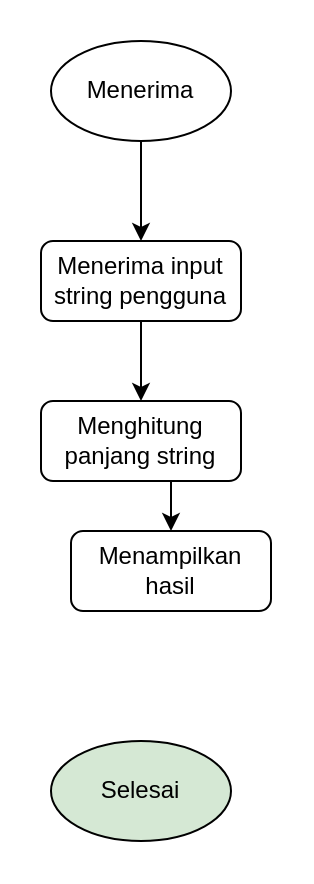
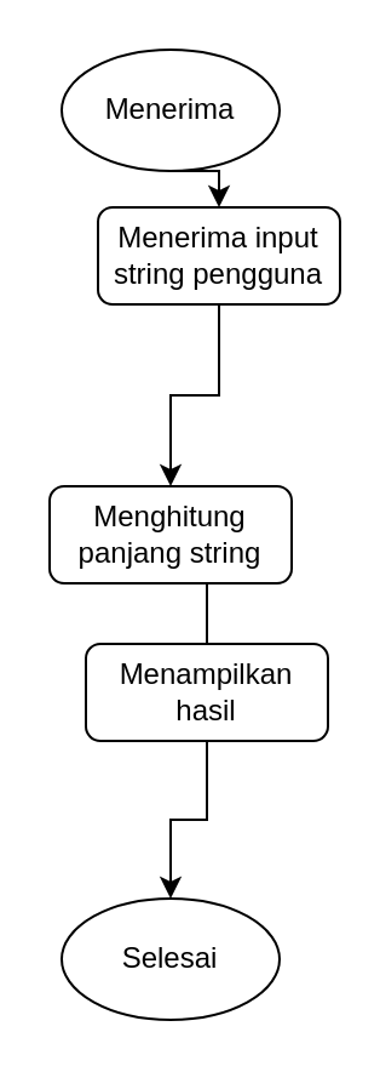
  <mxCell id="0" />
  <mxCell id="1" parent="0" />
  <mxCell id="2" style="edgeStyle=orthogonalEdgeStyle;rounded=0;orthogonalLoop=1;jettySize=auto;html=1;exitX=0.5;exitY=1;exitDx=0;exitDy=0;entryX=0.5;entryY=0;entryDx=0;entryDy=0;" edge="1" parent="1" source="3" target="5"><mxGeometry relative="1" as="geometry" /></mxCell>
  <mxCell id="3" value="Menerima" style="ellipse;whiteSpace=wrap;html=1;" vertex="1" parent="1"><mxGeometry x="25" y="20" width="90" height="50" as="geometry" /></mxCell>
  <mxCell id="4" style="edgeStyle=orthogonalEdgeStyle;rounded=0;orthogonalLoop=1;jettySize=auto;html=1;exitX=0.5;exitY=1;exitDx=0;exitDy=0;entryX=0.5;entryY=0;entryDx=0;entryDy=0;" edge="1" parent="1" source="5" target="7"><mxGeometry relative="1" as="geometry" /></mxCell>
- <mxCell id="5" value="Menerima input string pengguna" style="rounded=1;whiteSpace=wrap;html=1;" vertex="1" parent="1"><mxGeometry x="20" y="120" width="100" height="40" as="geometry" /></mxCell>
- <mxCell id="6" style="edgeStyle=orthogonalEdgeStyle;rounded=0;orthogonalLoop=1;jettySize=auto;html=1;exitX=0.5;exitY=1;exitDx=0;exitDy=0;entryX=0.5;entryY=0;entryDx=0;entryDy=0;" edge="1" parent="1" source="7" target="9"><mxGeometry relative="1" as="geometry" /></mxCell>
+ <mxCell id="5" value="Menerima input string pengguna" style="rounded=1;whiteSpace=wrap;html=1;" vertex="1" parent="1"><mxGeometry x="40" y="85" width="100" height="40" as="geometry" /></mxCell>
+ <mxCell id="6" style="edgeStyle=orthogonalEdgeStyle;rounded=0;orthogonalLoop=1;jettySize=auto;html=1;exitX=0.5;exitY=1;exitDx=0;exitDy=0;entryX=0.5;entryY=0;entryDx=0;entryDy=0;endArrow=none;" edge="1" parent="1" source="7" target="9"><mxGeometry relative="1" as="geometry" /></mxCell>
  <mxCell id="7" value="Menghitung panjang string" style="rounded=1;whiteSpace=wrap;html=1;" vertex="1" parent="1"><mxGeometry x="20" y="200" width="100" height="40" as="geometry" /></mxCell>
+ <mxCell id="8" style="edgeStyle=orthogonalEdgeStyle;rounded=0;orthogonalLoop=1;jettySize=auto;html=1;exitX=0.5;exitY=1;exitDx=0;exitDy=0;entryX=0.5;entryY=0;entryDx=0;entryDy=0;" edge="1" parent="1" source="9" target="10"><mxGeometry relative="1" as="geometry" /></mxCell>
  <mxCell id="9" value="Menampilkan hasil" style="rounded=1;whiteSpace=wrap;html=1;" vertex="1" parent="1"><mxGeometry x="35" y="265" width="100" height="40" as="geometry" /></mxCell>
- <mxCell id="10" value="Selesai" style="ellipse;whiteSpace=wrap;html=1;fillColor=#d5e8d4;" vertex="1" parent="1"><mxGeometry x="25" y="370" width="90" height="50" as="geometry" /></mxCell>
+ <mxCell id="10" value="Selesai" style="ellipse;whiteSpace=wrap;html=1;" vertex="1" parent="1"><mxGeometry x="25" y="370" width="90" height="50" as="geometry" /></mxCell>
